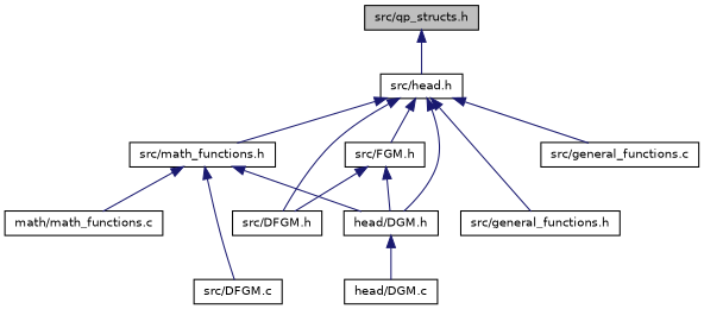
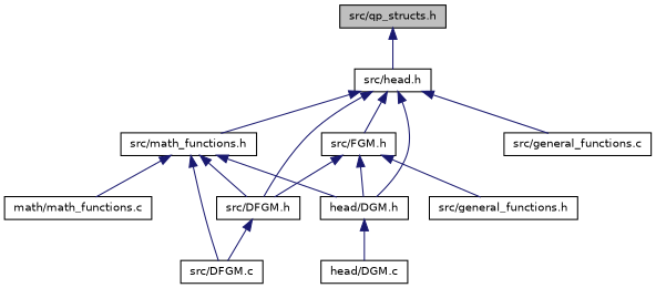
  digraph {
    node [color=black fillcolor=white fontname=Helvetica fontsize=10 shape=record style=filled]
    edge [color=midnightblue dir=back fontname=Helvetica fontsize=10 labelfontname=Helvetica labelfontsize=10 style=solid]
    n1 [fillcolor=grey75 fontcolor=black height=0.2 label="src/qp_structs.h" width=0.4]
    n2 [height=0.2 label="src/head.h" width=0.4]
    n3 [height=0.2 label="src/DFGM.h" width=0.4]
    n4 [height=0.2 label="src/math_functions.h" width=0.4]
    n5 [height=0.2 label="src/FGM.h" width=0.4]
    n6 [height=0.2 label="head/DGM.h" width=0.4]
    n7 [height=0.2 label="src/general_functions.h" width=0.4]
    n8 [height=0.2 label="src/general_functions.c" width=0.4]
    n9 [height=0.2 label="src/DFGM.c" width=0.4]
    n10 [height=0.2 label="math/math_functions.c" width=0.4]
    n11 [height=0.2 label="head/DGM.c" width=0.4]
    n1 -> n2
    n2 -> n3
    n2 -> n4
    n2 -> n5
    n2 -> n6
-   n2 -> n7
+   n5 -> n7
    n2 -> n8
+   n3 -> n9
+   n4 -> n3
    n4 -> n6
    n4 -> n9
    n4 -> n10
    n5 -> n3
    n5 -> n6
    n6 -> n11
  }
